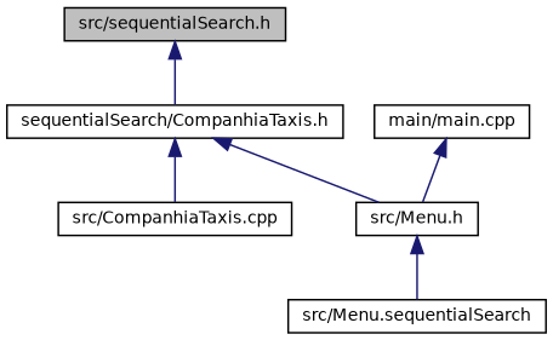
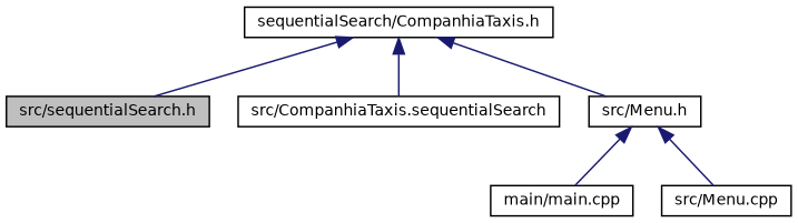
  digraph {
    node [color=black fillcolor=white fontname=Helvetica fontsize=10 shape=record style=filled]
    edge [color=midnightblue dir=back fontname=Helvetica fontsize=10 labelfontname=Helvetica labelfontsize=10 style=solid]
    n1 [fillcolor=grey75 fontcolor=black height=0.2 label="src/sequentialSearch.h" width=0.4]
    n2 [height=0.2 label="sequentialSearch/CompanhiaTaxis.h" width=0.4]
-   n3 [height=0.2 label="src/CompanhiaTaxis.cpp" width=0.4]
+   n3 [height=0.2 label="src/CompanhiaTaxis.sequentialSearch" width=0.4]
    n4 [height=0.2 label="src/Menu.h" width=0.4]
    n5 [height=0.2 label="main/main.cpp" width=0.4]
-   n6 [height=0.2 label="src/Menu.sequentialSearch" width=0.4]
-   n1 -> n2
+   n6 [height=0.2 label="src/Menu.cpp" width=0.4]
+   n2 -> n1
    n2 -> n3
    n2 -> n4
-   n5 -> n4
+   n4 -> n5
    n4 -> n6
  }
